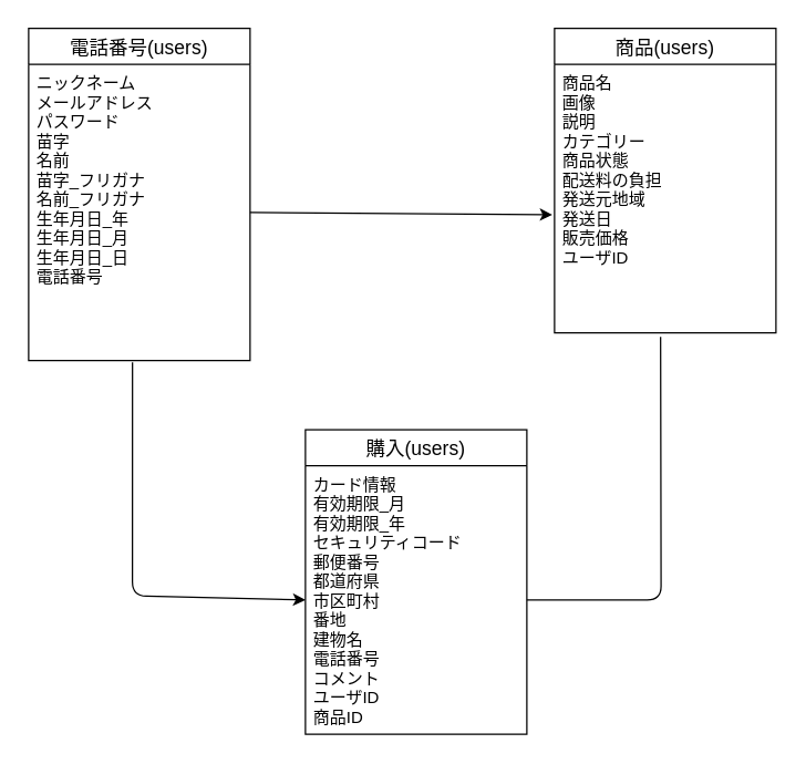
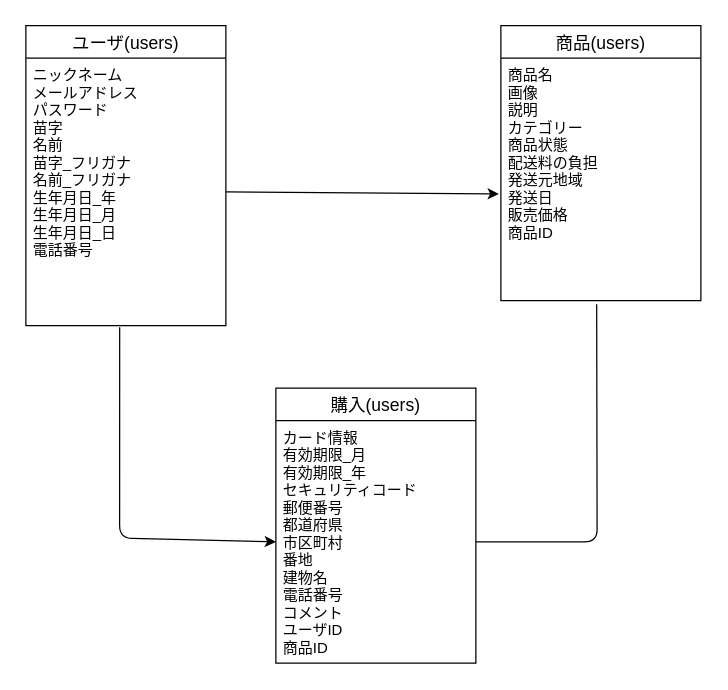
  <mxCell id="0" />
  <mxCell id="1" parent="0" />
- <mxCell id="2" value="電話番号(users)" style="swimlane;fontStyle=0;childLayout=stackLayout;horizontal=1;startSize=26;horizontalStack=0;resizeParent=1;resizeParentMax=0;resizeLast=0;collapsible=1;marginBottom=0;align=center;fontSize=14;" vertex="1" parent="1"><mxGeometry x="20" y="20" width="160" height="240" as="geometry"><mxRectangle x="20" y="-270" width="50" height="26" as="alternateBounds" /></mxGeometry></mxCell>
+ <mxCell id="2" value="ユーザ(users)" style="swimlane;fontStyle=0;childLayout=stackLayout;horizontal=1;startSize=26;horizontalStack=0;resizeParent=1;resizeParentMax=0;resizeLast=0;collapsible=1;marginBottom=0;align=center;fontSize=14;" vertex="1" parent="1"><mxGeometry x="20" y="20" width="160" height="240" as="geometry"><mxRectangle x="20" y="-270" width="50" height="26" as="alternateBounds" /></mxGeometry></mxCell>
  <mxCell id="3" value="ニックネーム&#10;メールアドレス&#10;パスワード&#10;苗字&#10;名前&#10;苗字_フリガナ&#10;名前_フリガナ&#10;生年月日_年&#10;生年月日_月&#10;生年月日_日&#10;電話番号 " style="text;strokeColor=none;fillColor=none;spacingLeft=4;spacingRight=4;overflow=hidden;rotatable=0;points=[[0,0.5],[1,0.5]];portConstraint=eastwest;fontSize=12;" vertex="1" parent="2"><mxGeometry y="26" width="160" height="214" as="geometry" /></mxCell>
  <mxCell id="4" value="商品(users)" style="swimlane;fontStyle=0;childLayout=stackLayout;horizontal=1;startSize=26;horizontalStack=0;resizeParent=1;resizeParentMax=0;resizeLast=0;collapsible=1;marginBottom=0;align=center;fontSize=14;" vertex="1" parent="1"><mxGeometry x="400" y="20" width="160" height="220" as="geometry" /></mxCell>
- <mxCell id="5" value="商品名&#10;画像&#10;説明&#10;カテゴリー&#10;商品状態&#10;配送料の負担&#10;発送元地域&#10;発送日&#10;販売価格&#10;ユーザID" style="text;strokeColor=none;fillColor=none;spacingLeft=4;spacingRight=4;overflow=hidden;rotatable=0;points=[[0,0.5],[1,0.5]];portConstraint=eastwest;fontSize=12;" vertex="1" parent="4"><mxGeometry y="26" width="160" height="194" as="geometry" /></mxCell>
+ <mxCell id="5" value="商品名&#10;画像&#10;説明&#10;カテゴリー&#10;商品状態&#10;配送料の負担&#10;発送元地域&#10;発送日&#10;販売価格&#10;商品ID" style="text;strokeColor=none;fillColor=none;spacingLeft=4;spacingRight=4;overflow=hidden;rotatable=0;points=[[0,0.5],[1,0.5]];portConstraint=eastwest;fontSize=12;" vertex="1" parent="4"><mxGeometry y="26" width="160" height="194" as="geometry" /></mxCell>
  <mxCell id="6" value="購入(users)" style="swimlane;fontStyle=0;childLayout=stackLayout;horizontal=1;startSize=26;horizontalStack=0;resizeParent=1;resizeParentMax=0;resizeLast=0;collapsible=1;marginBottom=0;align=center;fontSize=14;" vertex="1" parent="1"><mxGeometry x="220" y="310" width="160" height="220" as="geometry" /></mxCell>
  <mxCell id="7" value="カード情報&#10;有効期限_月&#10;有効期限_年&#10;セキュリティコード&#10;郵便番号&#10;都道府県&#10;市区町村&#10;番地&#10;建物名&#10;電話番号&#10;コメント&#10;ユーザID&#10;商品ID" style="text;strokeColor=none;fillColor=none;spacingLeft=4;spacingRight=4;overflow=hidden;rotatable=0;points=[[0,0.5],[1,0.5]];portConstraint=eastwest;fontSize=12;" vertex="1" parent="6"><mxGeometry y="26" width="160" height="194" as="geometry" /></mxCell>
  <mxCell id="8" value="" style="endArrow=classic;html=1;exitX=0.469;exitY=1.006;exitDx=0;exitDy=0;exitPerimeter=0;entryX=0;entryY=0.5;entryDx=0;entryDy=0;" edge="1" parent="1" source="3" target="7"><mxGeometry width="50" height="50" relative="1" as="geometry"><mxPoint x="210" y="610" as="sourcePoint" /><mxPoint x="260" y="560" as="targetPoint" /><Array as="points"><mxPoint x="95" y="430" /></Array></mxGeometry></mxCell>
  <mxCell id="9" value="" style="endArrow=classic;html=1;exitX=1;exitY=0.5;exitDx=0;exitDy=0;entryX=-0.01;entryY=0.56;entryDx=0;entryDy=0;entryPerimeter=0;" edge="1" parent="1" source="3" target="5"><mxGeometry width="50" height="50" relative="1" as="geometry"><mxPoint x="210" y="330" as="sourcePoint" /><mxPoint x="260" y="280" as="targetPoint" /></mxGeometry></mxCell>
  <mxCell id="10" value="" style="endArrow=none;html=1;entryX=0.479;entryY=1.015;entryDx=0;entryDy=0;entryPerimeter=0;exitX=1;exitY=0.5;exitDx=0;exitDy=0;" edge="1" parent="1" source="7" target="5"><mxGeometry width="50" height="50" relative="1" as="geometry"><mxPoint x="210" y="330" as="sourcePoint" /><mxPoint x="260" y="280" as="targetPoint" /><Array as="points"><mxPoint x="477" y="433" /></Array></mxGeometry></mxCell>
